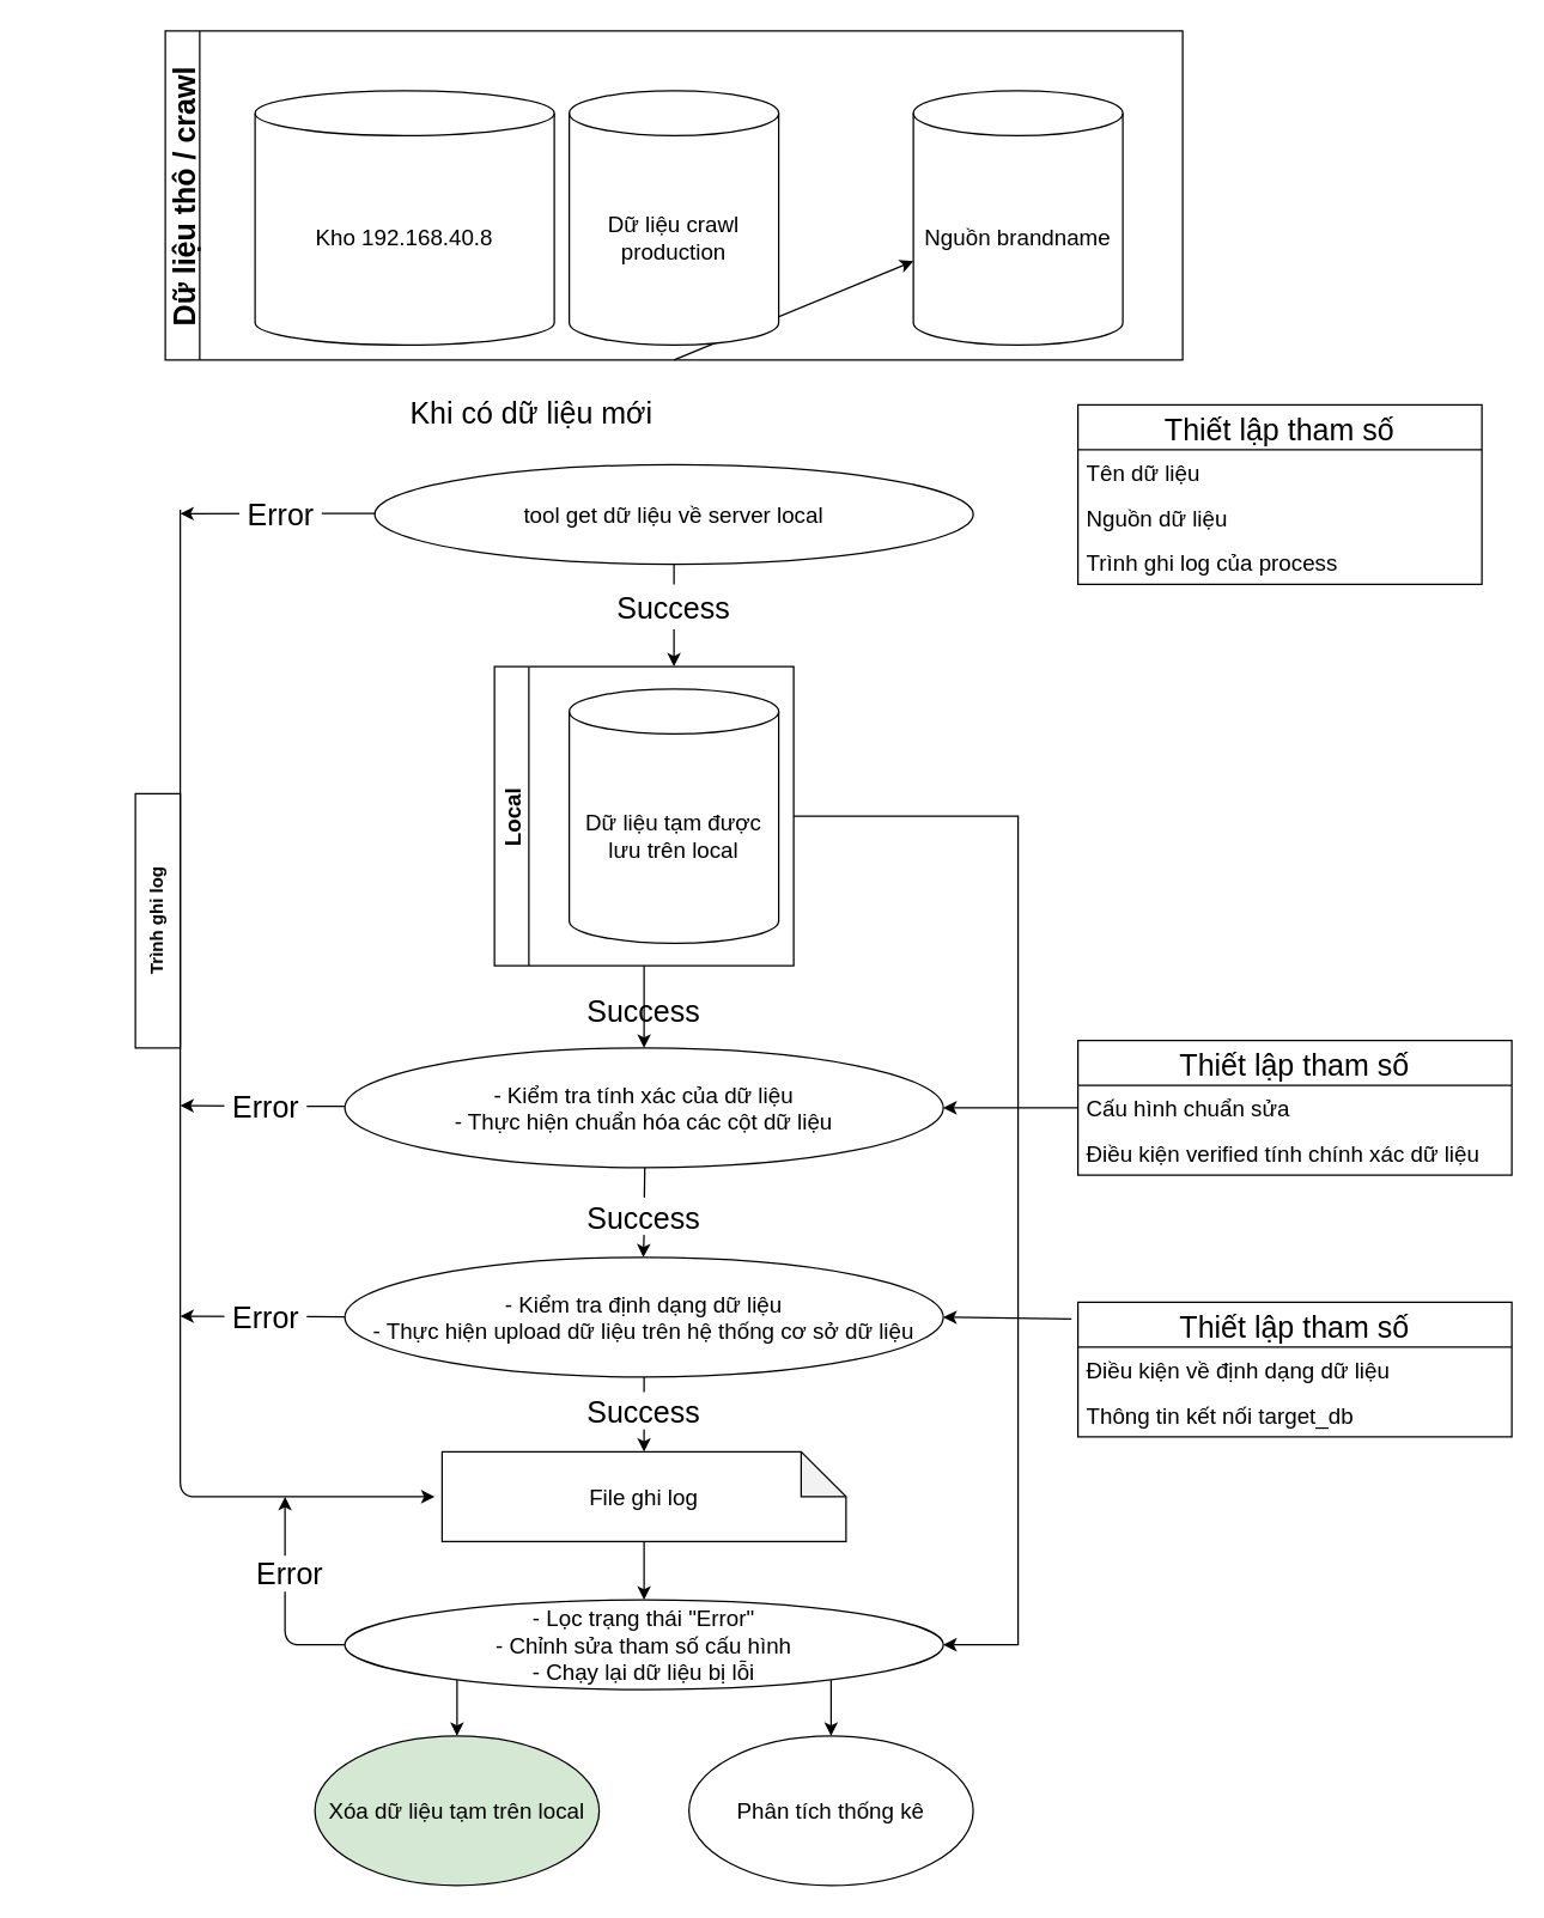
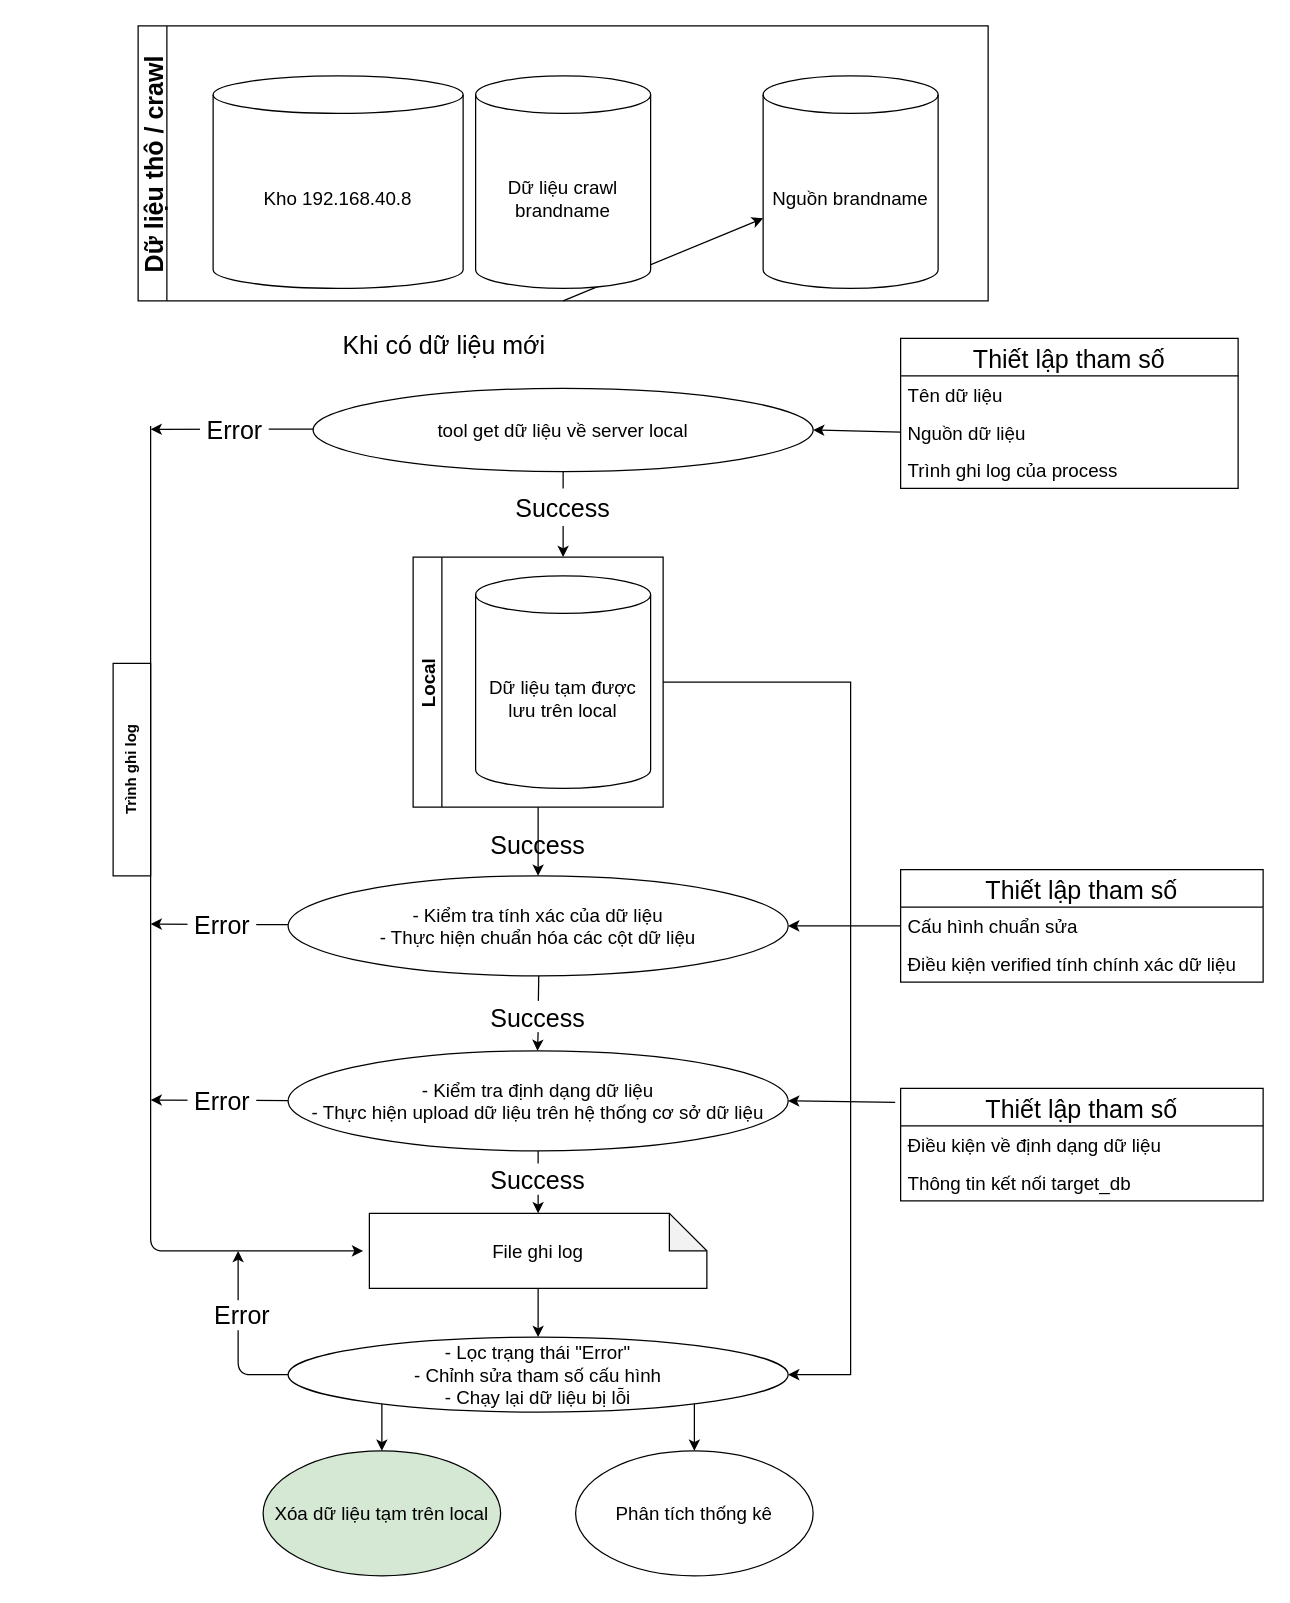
  <mxCell id="0" />
  <mxCell id="1" parent="0" />
  <mxCell id="2" style="edgeStyle=none;html=1;exitX=0.5;exitY=1;exitDx=0;exitDy=0;fontSize=15;" parent="1" source="3" target="5" edge="1"><mxGeometry relative="1" as="geometry"><mxPoint x="450" y="250" as="targetPoint" /></mxGeometry></mxCell>
  <mxCell id="3" value="Dữ liệu thô / crawl" style="swimlane;horizontal=0;fontSize=20;" parent="1" vertex="1"><mxGeometry x="110" y="20" width="680" height="220" as="geometry" /></mxCell>
- <mxCell id="4" value="&lt;font style=&quot;font-size: 15px&quot;&gt;Dữ liệu crawl production&lt;/font&gt;" style="shape=cylinder3;whiteSpace=wrap;html=1;boundedLbl=1;backgroundOutline=1;size=15;" parent="3" vertex="1"><mxGeometry x="270" y="40" width="140" height="170" as="geometry" /></mxCell>
+ <mxCell id="4" value="&lt;font style=&quot;font-size: 15px&quot;&gt;Dữ liệu crawl brandname&lt;/font&gt;" style="shape=cylinder3;whiteSpace=wrap;html=1;boundedLbl=1;backgroundOutline=1;size=15;" parent="3" vertex="1"><mxGeometry x="270" y="40" width="140" height="170" as="geometry" /></mxCell>
  <mxCell id="5" value="&lt;font style=&quot;font-size: 15px&quot;&gt;Nguồn brandname&lt;/font&gt;" style="shape=cylinder3;whiteSpace=wrap;html=1;boundedLbl=1;backgroundOutline=1;size=15;" parent="3" vertex="1"><mxGeometry x="500" y="40" width="140" height="170" as="geometry" /></mxCell>
  <mxCell id="6" value="&lt;font style=&quot;font-size: 15px&quot;&gt;Kho 192.168.40.8&lt;/font&gt;" style="shape=cylinder3;whiteSpace=wrap;html=1;boundedLbl=1;backgroundOutline=1;size=15;" parent="3" vertex="1"><mxGeometry x="60" y="40" width="200" height="170" as="geometry" /></mxCell>
  <mxCell id="7" style="edgeStyle=none;html=1;exitX=0.5;exitY=1;exitDx=0;exitDy=0;fontSize=15;startArrow=none;" parent="1" source="47" edge="1"><mxGeometry relative="1" as="geometry"><mxPoint x="450" y="445" as="targetPoint" /></mxGeometry></mxCell>
  <mxCell id="8" value="tool get dữ liệu về server local" style="ellipse;whiteSpace=wrap;html=1;fontSize=15;" parent="1" vertex="1"><mxGeometry x="250" y="310" width="400" height="66.5" as="geometry" /></mxCell>
  <mxCell id="9" style="edgeStyle=none;html=1;exitX=0.5;exitY=1;exitDx=0;exitDy=0;entryX=0.5;entryY=0;entryDx=0;entryDy=0;fontSize=20;" parent="1" source="10" target="17" edge="1"><mxGeometry relative="1" as="geometry" /></mxCell>
  <mxCell id="10" value="Local" style="swimlane;horizontal=0;fontSize=15;" parent="1" vertex="1"><mxGeometry x="330" y="445" width="200" height="200" as="geometry" /></mxCell>
  <mxCell id="11" value="&lt;font style=&quot;font-size: 15px&quot;&gt;Dữ liệu tạm được lưu trên local&lt;/font&gt;" style="shape=cylinder3;whiteSpace=wrap;html=1;boundedLbl=1;backgroundOutline=1;size=15;" parent="10" vertex="1"><mxGeometry x="50" y="15" width="140" height="170" as="geometry" /></mxCell>
  <mxCell id="12" value="Thiết lập tham số" style="swimlane;fontStyle=0;childLayout=stackLayout;horizontal=1;startSize=30;horizontalStack=0;resizeParent=1;resizeParentMax=0;resizeLast=0;collapsible=1;marginBottom=0;fontSize=20;" parent="1" vertex="1"><mxGeometry x="720" y="270" width="270" height="120" as="geometry" /></mxCell>
  <mxCell id="13" value="Tên dữ liệu" style="text;strokeColor=none;fillColor=none;align=left;verticalAlign=middle;spacingLeft=4;spacingRight=4;overflow=hidden;points=[[0,0.5],[1,0.5]];portConstraint=eastwest;rotatable=0;fontSize=15;" parent="12" vertex="1"><mxGeometry y="30" width="270" height="30" as="geometry" /></mxCell>
  <mxCell id="14" value="Nguồn dữ liệu" style="text;strokeColor=none;fillColor=none;align=left;verticalAlign=middle;spacingLeft=4;spacingRight=4;overflow=hidden;points=[[0,0.5],[1,0.5]];portConstraint=eastwest;rotatable=0;fontSize=15;" parent="12" vertex="1"><mxGeometry y="60" width="270" height="30" as="geometry" /></mxCell>
  <mxCell id="15" value="Trình ghi log của process" style="text;strokeColor=none;fillColor=none;align=left;verticalAlign=middle;spacingLeft=4;spacingRight=4;overflow=hidden;points=[[0,0.5],[1,0.5]];portConstraint=eastwest;rotatable=0;fontSize=15;" parent="12" vertex="1"><mxGeometry y="90" width="270" height="30" as="geometry" /></mxCell>
+ <mxCell id="16" style="edgeStyle=none;html=1;exitX=0;exitY=0.5;exitDx=0;exitDy=0;entryX=1;entryY=0.5;entryDx=0;entryDy=0;fontSize=20;" parent="1" source="14" target="8" edge="1"><mxGeometry relative="1" as="geometry" /></mxCell>
  <mxCell id="17" value="- Kiểm tra tính xác của dữ liệu &lt;br&gt;- Thực hiện chuẩn hóa các cột dữ liệu" style="ellipse;whiteSpace=wrap;html=1;fontSize=15;" parent="1" vertex="1"><mxGeometry x="230" y="700" width="400" height="80" as="geometry" /></mxCell>
  <mxCell id="18" value="Thiết lập tham số" style="swimlane;fontStyle=0;childLayout=stackLayout;horizontal=1;startSize=30;horizontalStack=0;resizeParent=1;resizeParentMax=0;resizeLast=0;collapsible=1;marginBottom=0;fontSize=20;" parent="1" vertex="1"><mxGeometry x="720" y="695" width="290" height="90" as="geometry" /></mxCell>
  <mxCell id="19" value="Cấu hình chuẩn sửa" style="text;strokeColor=none;fillColor=none;align=left;verticalAlign=middle;spacingLeft=4;spacingRight=4;overflow=hidden;points=[[0,0.5],[1,0.5]];portConstraint=eastwest;rotatable=0;fontSize=15;" parent="18" vertex="1"><mxGeometry y="30" width="290" height="30" as="geometry" /></mxCell>
  <mxCell id="20" value="Điều kiện verified tính chính xác dữ liệu" style="text;strokeColor=none;fillColor=none;align=left;verticalAlign=middle;spacingLeft=4;spacingRight=4;overflow=hidden;points=[[0,0.5],[1,0.5]];portConstraint=eastwest;rotatable=0;fontSize=15;" parent="18" vertex="1"><mxGeometry y="60" width="290" height="30" as="geometry" /></mxCell>
  <mxCell id="21" style="edgeStyle=none;html=1;exitX=0;exitY=0.5;exitDx=0;exitDy=0;entryX=1;entryY=0.5;entryDx=0;entryDy=0;fontSize=20;" parent="1" source="19" target="17" edge="1"><mxGeometry relative="1" as="geometry"><mxPoint x="710" y="760" as="sourcePoint" /></mxGeometry></mxCell>
  <mxCell id="22" value="`" style="endArrow=classic;html=1;fontSize=20;" parent="1" edge="1"><mxGeometry relative="1" as="geometry"><mxPoint x="250" y="342.54" as="sourcePoint" /><mxPoint x="120" y="342.75" as="targetPoint" /></mxGeometry></mxCell>
  <mxCell id="23" value="&amp;nbsp;Error&amp;nbsp;" style="edgeLabel;resizable=0;html=1;align=center;verticalAlign=middle;fontSize=20;" parent="22" connectable="0" vertex="1"><mxGeometry relative="1" as="geometry"><mxPoint x="1" as="offset" /></mxGeometry></mxCell>
  <mxCell id="24" value="" style="endArrow=classic;html=1;fontSize=20;" parent="1" edge="1"><mxGeometry width="50" height="50" relative="1" as="geometry"><mxPoint x="120" y="340" as="sourcePoint" /><mxPoint x="290" y="1000" as="targetPoint" /><Array as="points"><mxPoint x="120" y="1000" /></Array></mxGeometry></mxCell>
  <mxCell id="25" value="`" style="endArrow=classic;html=1;fontSize=20;" parent="1" edge="1"><mxGeometry relative="1" as="geometry"><mxPoint x="230" y="739.07" as="sourcePoint" /><mxPoint x="120" y="738.57" as="targetPoint" /></mxGeometry></mxCell>
  <mxCell id="26" value="&amp;nbsp;Error&amp;nbsp;" style="edgeLabel;resizable=0;html=1;align=center;verticalAlign=middle;fontSize=20;" parent="25" connectable="0" vertex="1"><mxGeometry relative="1" as="geometry"><mxPoint x="1" as="offset" /></mxGeometry></mxCell>
  <mxCell id="27" style="edgeStyle=orthogonalEdgeStyle;rounded=0;orthogonalLoop=1;jettySize=auto;html=1;exitX=0.5;exitY=1;exitDx=0;exitDy=0;entryX=0.5;entryY=0;entryDx=0;entryDy=0;entryPerimeter=0;startArrow=none;" parent="1" source="53" target="38" edge="1"><mxGeometry relative="1" as="geometry" /></mxCell>
  <mxCell id="28" value="- Kiểm tra định dạng dữ liệu&lt;br&gt;- Thực hiện upload dữ liệu trên hệ thống cơ sở dữ liệu" style="ellipse;whiteSpace=wrap;html=1;fontSize=15;" parent="1" vertex="1"><mxGeometry x="230" y="840" width="400" height="80" as="geometry" /></mxCell>
  <mxCell id="29" value="Thiết lập tham số" style="swimlane;fontStyle=0;childLayout=stackLayout;horizontal=1;startSize=30;horizontalStack=0;resizeParent=1;resizeParentMax=0;resizeLast=0;collapsible=1;marginBottom=0;fontSize=20;" parent="1" vertex="1"><mxGeometry x="720" y="870" width="290" height="90" as="geometry" /></mxCell>
  <mxCell id="30" value="Điều kiện về định dạng dữ liệu" style="text;strokeColor=none;fillColor=none;align=left;verticalAlign=middle;spacingLeft=4;spacingRight=4;overflow=hidden;points=[[0,0.5],[1,0.5]];portConstraint=eastwest;rotatable=0;fontSize=15;" parent="29" vertex="1"><mxGeometry y="30" width="290" height="30" as="geometry" /></mxCell>
  <mxCell id="31" value="Thông tin kết nối target_db" style="text;strokeColor=none;fillColor=none;align=left;verticalAlign=middle;spacingLeft=4;spacingRight=4;overflow=hidden;points=[[0,0.5],[1,0.5]];portConstraint=eastwest;rotatable=0;fontSize=15;" parent="29" vertex="1"><mxGeometry y="60" width="290" height="30" as="geometry" /></mxCell>
  <mxCell id="32" style="edgeStyle=none;html=1;exitX=-0.015;exitY=0.125;exitDx=0;exitDy=0;entryX=1;entryY=0.5;entryDx=0;entryDy=0;fontSize=20;exitPerimeter=0;" parent="1" source="29" target="28" edge="1"><mxGeometry relative="1" as="geometry"><mxPoint x="710" y="940" as="sourcePoint" /></mxGeometry></mxCell>
  <mxCell id="33" value="`" style="endArrow=classic;html=1;fontSize=20;" parent="1" edge="1"><mxGeometry relative="1" as="geometry"><mxPoint x="230" y="879.79" as="sourcePoint" /><mxPoint x="120" y="879.29" as="targetPoint" /></mxGeometry></mxCell>
  <mxCell id="34" value="&amp;nbsp;Error&amp;nbsp;" style="edgeLabel;resizable=0;html=1;align=center;verticalAlign=middle;fontSize=20;" parent="33" connectable="0" vertex="1"><mxGeometry relative="1" as="geometry"><mxPoint x="1" as="offset" /></mxGeometry></mxCell>
  <mxCell id="35" style="edgeStyle=none;html=1;exitX=0.5;exitY=1;exitDx=0;exitDy=0;fontSize=20;startArrow=none;" parent="1" source="49" edge="1"><mxGeometry relative="1" as="geometry"><mxPoint x="430.5" y="780" as="sourcePoint" /><mxPoint x="429.5" y="840" as="targetPoint" /></mxGeometry></mxCell>
  <mxCell id="36" value="&lt;b&gt;Trình ghi log&lt;/b&gt;" style="text;html=1;strokeColor=default;fillColor=none;align=center;verticalAlign=middle;whiteSpace=wrap;rounded=0;rotation=-90;" parent="1" vertex="1"><mxGeometry x="20" y="600" width="170" height="30" as="geometry" /></mxCell>
  <mxCell id="37" style="edgeStyle=orthogonalEdgeStyle;rounded=0;orthogonalLoop=1;jettySize=auto;html=1;exitX=0.5;exitY=1;exitDx=0;exitDy=0;exitPerimeter=0;entryX=0.5;entryY=0;entryDx=0;entryDy=0;" parent="1" source="38" target="42" edge="1"><mxGeometry relative="1" as="geometry" /></mxCell>
  <mxCell id="38" value="&lt;font style=&quot;font-size: 15px&quot;&gt;File ghi log&lt;/font&gt;" style="shape=note;whiteSpace=wrap;html=1;backgroundOutline=1;darkOpacity=0.05;strokeColor=default;" parent="1" vertex="1"><mxGeometry x="295" y="970" width="270" height="60" as="geometry" /></mxCell>
  <mxCell id="39" style="edgeStyle=orthogonalEdgeStyle;rounded=0;orthogonalLoop=1;jettySize=auto;html=1;exitX=0.5;exitY=1;exitDx=0;exitDy=0;entryX=0.5;entryY=0;entryDx=0;entryDy=0;" parent="1" target="46" edge="1"><mxGeometry relative="1" as="geometry"><mxPoint x="430" y="1120" as="sourcePoint" /></mxGeometry></mxCell>
  <mxCell id="40" style="edgeStyle=orthogonalEdgeStyle;rounded=0;orthogonalLoop=1;jettySize=auto;html=1;exitX=0.5;exitY=1;exitDx=0;exitDy=0;entryX=0.5;entryY=0;entryDx=0;entryDy=0;" parent="1" target="45" edge="1"><mxGeometry relative="1" as="geometry"><mxPoint x="430" y="1120" as="sourcePoint" /></mxGeometry></mxCell>
  <mxCell id="41" style="edgeStyle=none;html=1;exitX=0;exitY=0.5;exitDx=0;exitDy=0;" edge="1" parent="1" source="42"><mxGeometry relative="1" as="geometry"><mxPoint x="190" y="1000" as="targetPoint" /><Array as="points"><mxPoint x="190" y="1099" /></Array></mxGeometry></mxCell>
  <mxCell id="42" value="- Lọc trạng thái &quot;Error&quot;&lt;br&gt;- Chỉnh sửa tham số cấu hình&lt;br&gt;- Chạy lại dữ liệu bị lỗi" style="ellipse;whiteSpace=wrap;html=1;fontSize=15;" parent="1" vertex="1"><mxGeometry x="230" y="1069" width="400" height="60" as="geometry" /></mxCell>
  <mxCell id="43" value="" style="endArrow=classic;html=1;rounded=0;exitX=1;exitY=0.5;exitDx=0;exitDy=0;entryX=1;entryY=0.5;entryDx=0;entryDy=0;" parent="1" source="10" target="42" edge="1"><mxGeometry width="50" height="50" relative="1" as="geometry"><mxPoint x="490" y="920" as="sourcePoint" /><mxPoint x="540" y="870" as="targetPoint" /><Array as="points"><mxPoint x="680" y="545" /><mxPoint x="680" y="1099" /></Array></mxGeometry></mxCell>
  <mxCell id="44" value="&amp;nbsp;Error&amp;nbsp;" style="edgeLabel;resizable=0;html=1;align=center;verticalAlign=middle;fontSize=20;" parent="1" connectable="0" vertex="1"><mxGeometry x="190.001" y="1050" as="geometry"><mxPoint x="2" as="offset" /></mxGeometry></mxCell>
  <mxCell id="45" value="Phân tích thống kê" style="ellipse;whiteSpace=wrap;html=1;fontSize=15;" parent="1" vertex="1"><mxGeometry x="460" y="1160" width="190" height="100" as="geometry" /></mxCell>
  <mxCell id="46" value="Xóa dữ liệu tạm trên local" style="ellipse;whiteSpace=wrap;html=1;fontSize=15;fillColor=#d5e8d4;" parent="1" vertex="1"><mxGeometry x="210" y="1160" width="190" height="100" as="geometry" /></mxCell>
  <mxCell id="47" value="Success" style="text;html=1;strokeColor=none;fillColor=none;align=center;verticalAlign=middle;whiteSpace=wrap;rounded=0;fontSize=20;" parent="1" vertex="1"><mxGeometry x="420" y="390" width="60" height="30" as="geometry" /></mxCell>
  <mxCell id="48" value="" style="edgeStyle=none;html=1;exitX=0.5;exitY=1;exitDx=0;exitDy=0;fontSize=15;endArrow=none;" parent="1" source="8" target="47" edge="1"><mxGeometry relative="1" as="geometry"><mxPoint x="450" y="445" as="targetPoint" /><mxPoint x="450" y="376.5" as="sourcePoint" /></mxGeometry></mxCell>
  <mxCell id="49" value="Success" style="text;html=1;strokeColor=none;fillColor=none;align=center;verticalAlign=middle;whiteSpace=wrap;rounded=0;fontSize=20;" parent="1" vertex="1"><mxGeometry x="400" y="800" width="60" height="25" as="geometry" /></mxCell>
  <mxCell id="50" value="" style="edgeStyle=none;html=1;exitX=0.5;exitY=1;exitDx=0;exitDy=0;fontSize=20;endArrow=none;" parent="1" target="49" edge="1"><mxGeometry relative="1" as="geometry"><mxPoint x="430.5" y="780" as="sourcePoint" /><mxPoint x="429.5" y="840" as="targetPoint" /></mxGeometry></mxCell>
  <mxCell id="51" value="Success" style="text;html=1;strokeColor=none;fillColor=none;align=center;verticalAlign=middle;whiteSpace=wrap;rounded=0;fontSize=20;" parent="1" vertex="1"><mxGeometry x="400" y="660" width="60" height="30" as="geometry" /></mxCell>
  <mxCell id="52" value="Khi có dữ liệu mới" style="text;html=1;strokeColor=none;fillColor=none;align=center;verticalAlign=middle;whiteSpace=wrap;rounded=0;fontSize=20;" parent="1" vertex="1"><mxGeometry x="260" y="260" width="190" height="30" as="geometry" /></mxCell>
  <mxCell id="53" value="Success" style="text;html=1;strokeColor=none;fillColor=none;align=center;verticalAlign=middle;whiteSpace=wrap;rounded=0;fontSize=20;" parent="1" vertex="1"><mxGeometry x="400" y="930" width="60" height="25" as="geometry" /></mxCell>
  <mxCell id="54" value="" style="edgeStyle=orthogonalEdgeStyle;rounded=0;orthogonalLoop=1;jettySize=auto;html=1;exitX=0.5;exitY=1;exitDx=0;exitDy=0;entryX=0.5;entryY=0;entryDx=0;entryDy=0;entryPerimeter=0;endArrow=none;" edge="1" parent="1" source="28" target="53"><mxGeometry relative="1" as="geometry"><mxPoint x="430" y="920" as="sourcePoint" /><mxPoint x="430" y="990" as="targetPoint" /></mxGeometry></mxCell>
